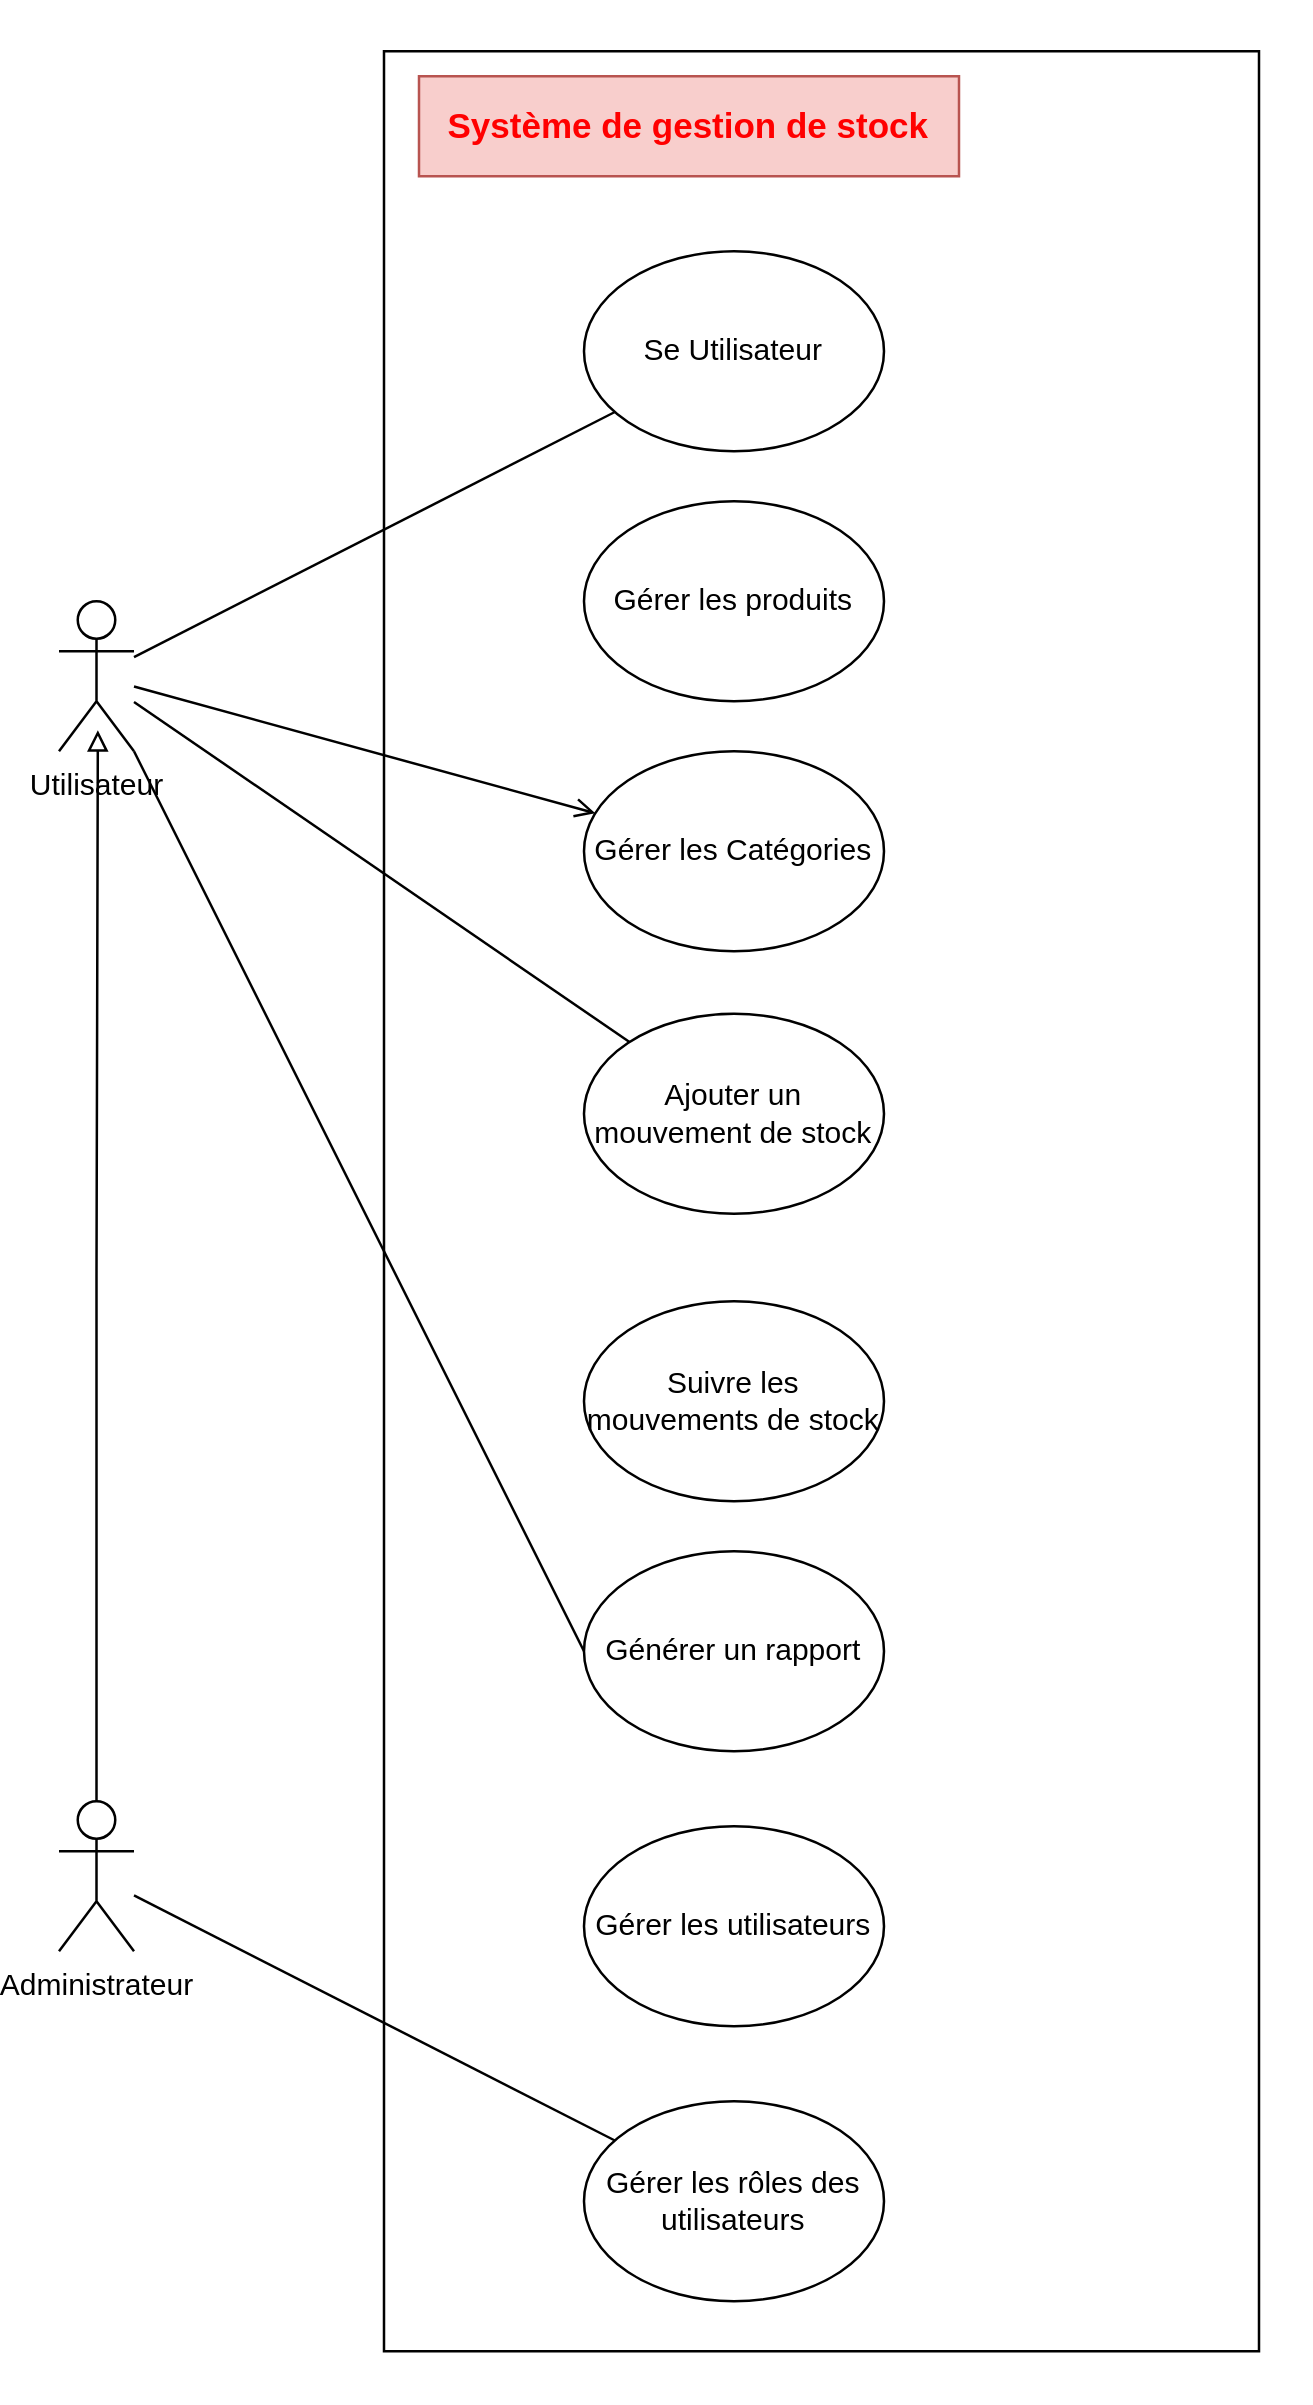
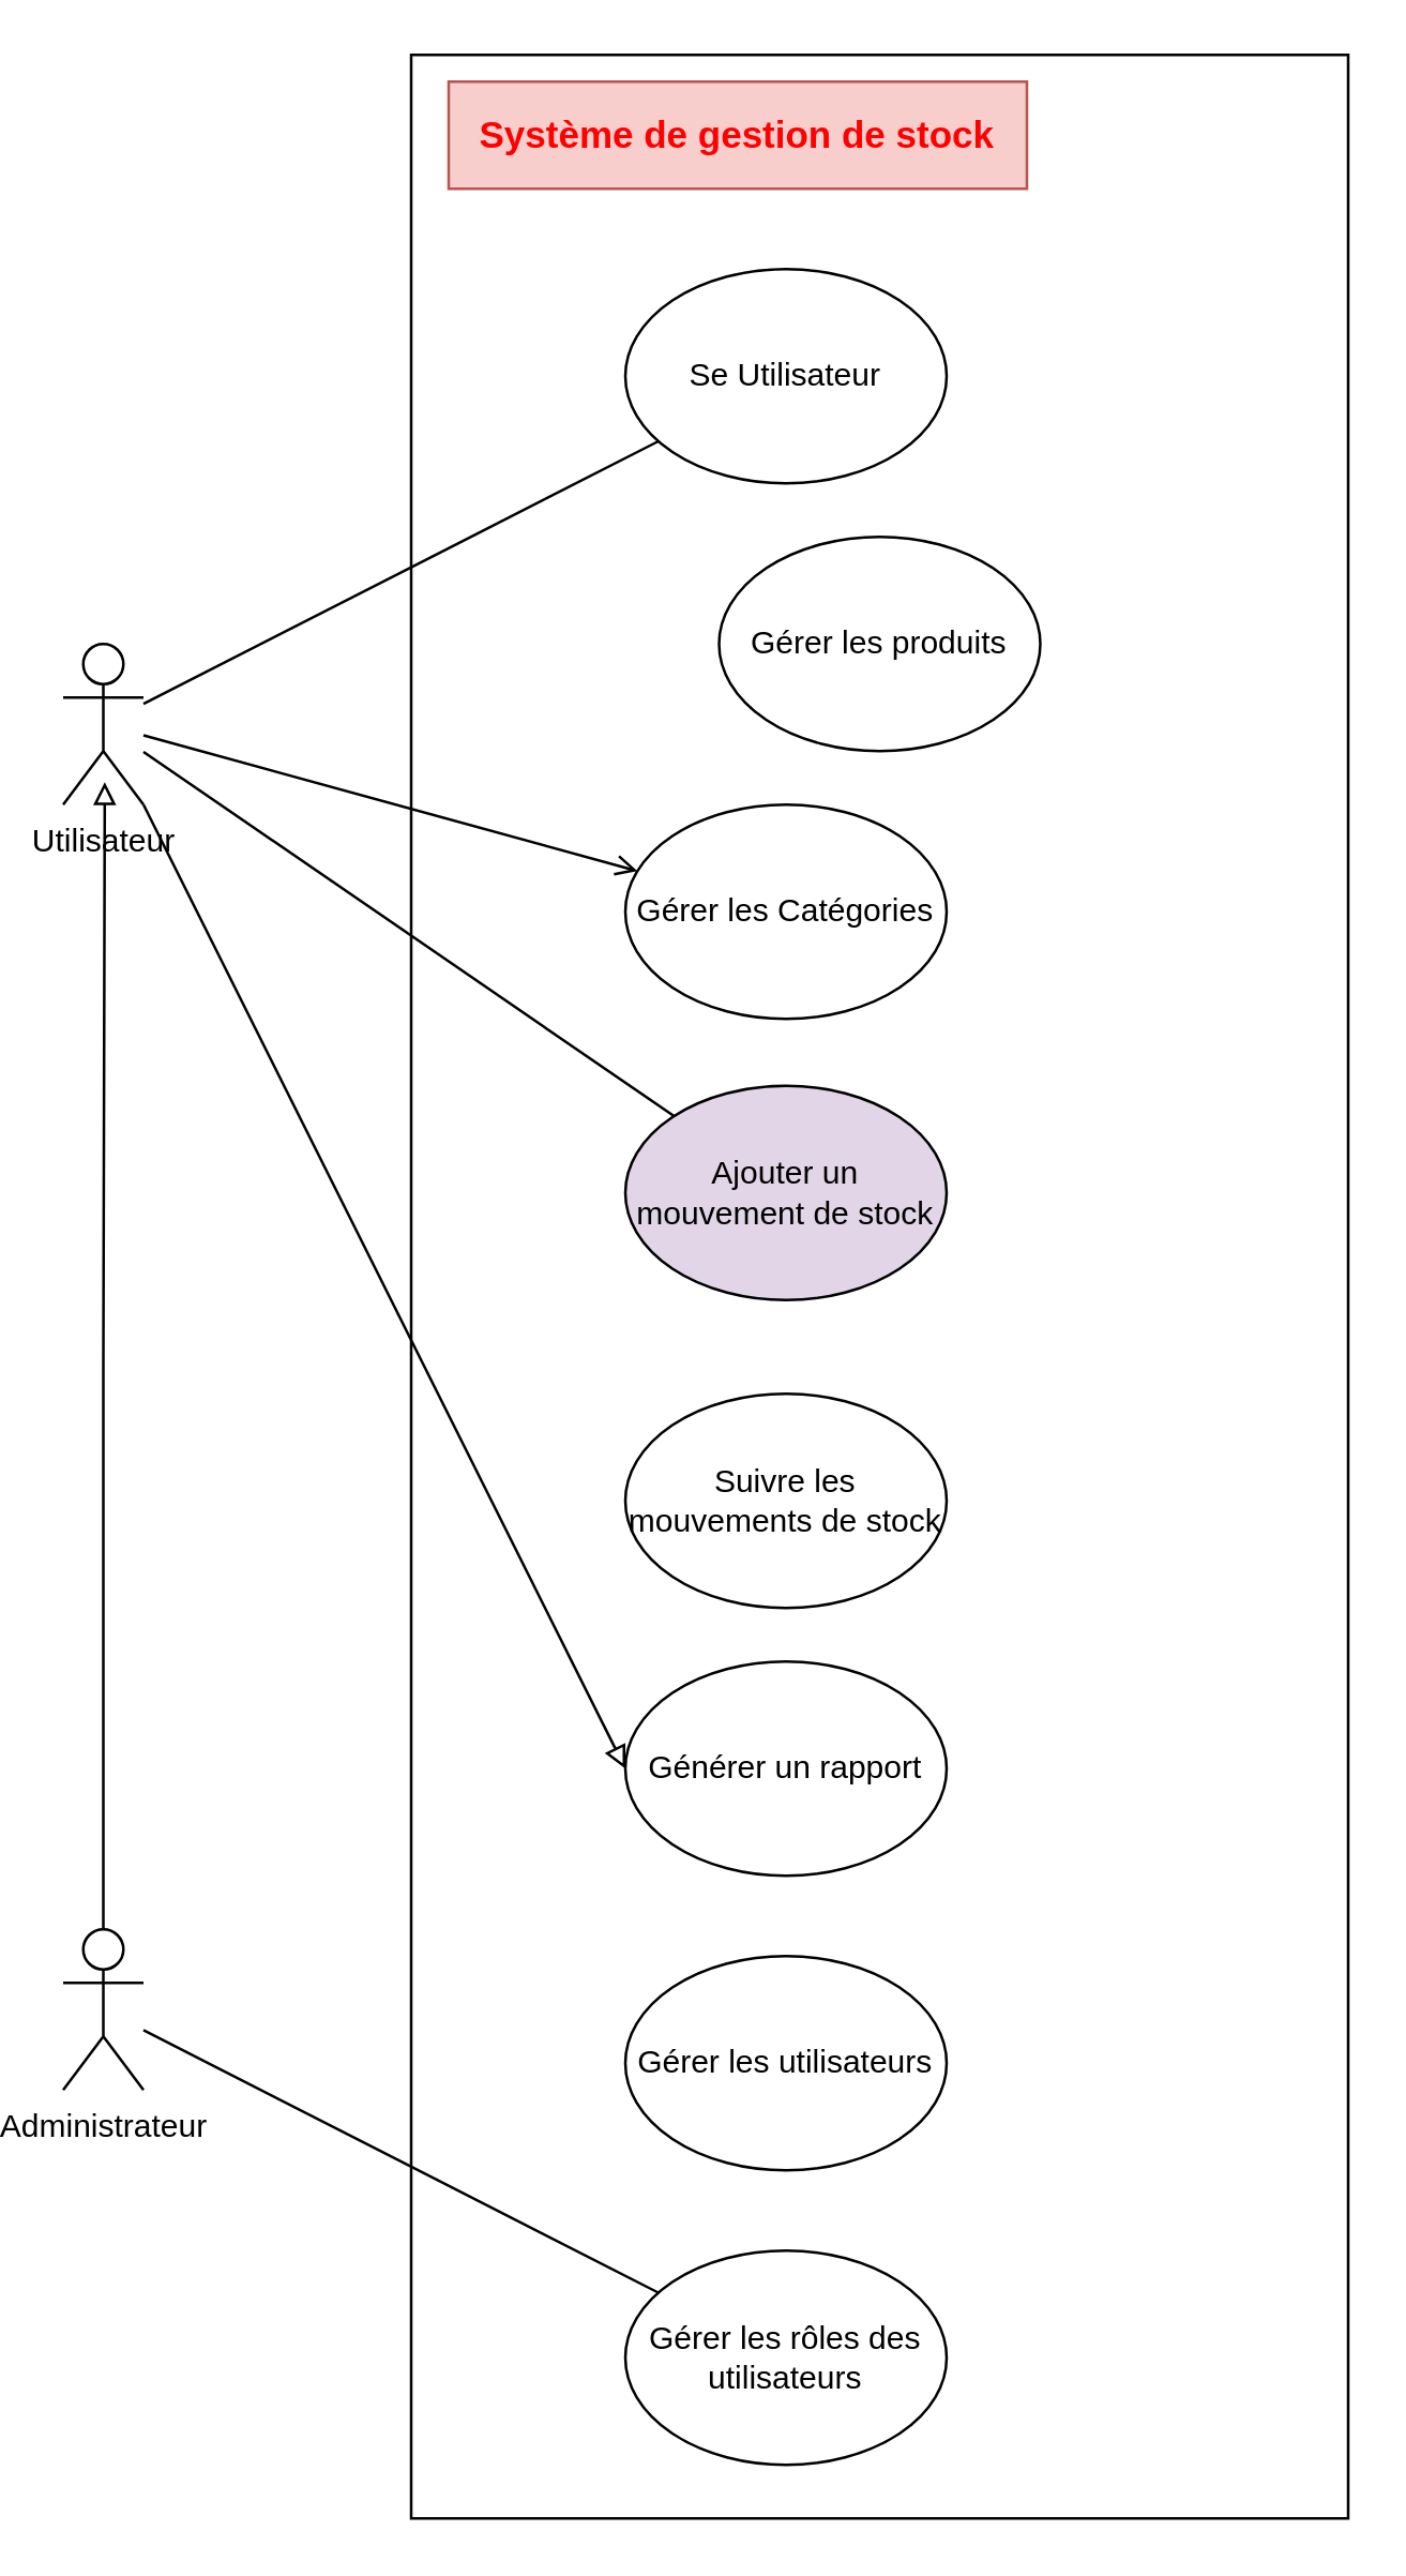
  <mxCell id="0" />
  <mxCell id="1" parent="0" />
  <mxCell id="2" value="" style="rounded=0;whiteSpace=wrap;html=1;" vertex="1" parent="1"><mxGeometry x="150" y="20" width="350" height="920" as="geometry" /></mxCell>
  <mxCell id="3" value="&lt;font style=&quot;color: rgb(255, 0, 0); font-size: 14px;&quot;&gt;&lt;b style=&quot;&quot;&gt;Système de gestion de stock&lt;/b&gt;&lt;/font&gt;" style="text;html=1;align=center;verticalAlign=middle;whiteSpace=wrap;rounded=0;fillColor=#f8cecc;strokeColor=#b85450;" vertex="1" parent="1"><mxGeometry x="164" y="30" width="216" height="40" as="geometry" /></mxCell>
  <mxCell id="4" style="rounded=0;orthogonalLoop=1;jettySize=auto;html=1;endArrow=none;endFill=0;" edge="1" parent="1" source="8" target="9"><mxGeometry relative="1" as="geometry" /></mxCell>
  <mxCell id="5" style="rounded=0;orthogonalLoop=1;jettySize=auto;html=1;endArrow=open;endFill=0;" edge="1" parent="1" source="8" target="11"><mxGeometry relative="1" as="geometry" /></mxCell>
  <mxCell id="6" style="rounded=0;orthogonalLoop=1;jettySize=auto;html=1;endArrow=none;endFill=0;" edge="1" parent="1" source="8" target="18"><mxGeometry relative="1" as="geometry" /></mxCell>
- <mxCell id="7" style="rounded=0;orthogonalLoop=1;jettySize=auto;html=1;entryX=0;entryY=0.5;entryDx=0;entryDy=0;endArrow=none;endFill=0;" edge="1" parent="1" source="8" target="19"><mxGeometry relative="1" as="geometry" /></mxCell>
+ <mxCell id="7" style="rounded=0;orthogonalLoop=1;jettySize=auto;html=1;entryX=0;entryY=0.5;entryDx=0;entryDy=0;endArrow=block;endFill=0;" edge="1" parent="1" source="8" target="19"><mxGeometry relative="1" as="geometry" /></mxCell>
  <mxCell id="8" value="Utilisateur" style="shape=umlActor;verticalLabelPosition=bottom;verticalAlign=top;html=1;" vertex="1" parent="1"><mxGeometry x="20" y="240" width="30" height="60" as="geometry" /></mxCell>
  <mxCell id="9" value="Se Utilisateur" style="ellipse;whiteSpace=wrap;html=1;" vertex="1" parent="1"><mxGeometry x="230" y="100" width="120" height="80" as="geometry" /></mxCell>
- <mxCell id="10" value="Gérer les produits" style="ellipse;whiteSpace=wrap;html=1;" vertex="1" parent="1"><mxGeometry x="230" y="200" width="120" height="80" as="geometry" /></mxCell>
+ <mxCell id="10" value="Gérer les produits" style="ellipse;whiteSpace=wrap;html=1;" vertex="1" parent="1"><mxGeometry x="265" y="200" width="120" height="80" as="geometry" /></mxCell>
  <mxCell id="11" value="Gérer les Catégories" style="ellipse;whiteSpace=wrap;html=1;" vertex="1" parent="1"><mxGeometry x="230" y="300" width="120" height="80" as="geometry" /></mxCell>
  <mxCell id="12" value="Gérer les utilisateurs" style="ellipse;whiteSpace=wrap;html=1;" vertex="1" parent="1"><mxGeometry x="230" y="730" width="120" height="80" as="geometry" /></mxCell>
  <mxCell id="13" style="rounded=0;orthogonalLoop=1;jettySize=auto;html=1;endArrow=none;endFill=0;" edge="1" parent="1" source="14" target="17"><mxGeometry relative="1" as="geometry" /></mxCell>
  <mxCell id="14" value="Administrateur" style="shape=umlActor;verticalLabelPosition=bottom;verticalAlign=top;html=1;" vertex="1" parent="1"><mxGeometry x="20" y="720" width="30" height="60" as="geometry" /></mxCell>
  <mxCell id="15" style="edgeStyle=orthogonalEdgeStyle;rounded=0;orthogonalLoop=1;jettySize=auto;html=1;entryX=0.518;entryY=0.86;entryDx=0;entryDy=0;entryPerimeter=0;endArrow=block;endFill=0;" edge="1" parent="1" source="14" target="8"><mxGeometry relative="1" as="geometry" /></mxCell>
  <mxCell id="16" value="Suivre les mouvements de stock" style="ellipse;whiteSpace=wrap;html=1;" vertex="1" parent="1"><mxGeometry x="230" y="520" width="120" height="80" as="geometry" /></mxCell>
  <mxCell id="17" value="Gérer les rôles des utilisateurs" style="ellipse;whiteSpace=wrap;html=1;" vertex="1" parent="1"><mxGeometry x="230" y="840" width="120" height="80" as="geometry" /></mxCell>
- <mxCell id="18" value="Ajouter un mouvement de stock" style="ellipse;whiteSpace=wrap;html=1;" vertex="1" parent="1"><mxGeometry x="230" y="405" width="120" height="80" as="geometry" /></mxCell>
+ <mxCell id="18" value="Ajouter un mouvement de stock" style="ellipse;whiteSpace=wrap;html=1;fillColor=#e1d5e7;" vertex="1" parent="1"><mxGeometry x="230" y="405" width="120" height="80" as="geometry" /></mxCell>
  <mxCell id="19" value="Générer un rapport" style="ellipse;whiteSpace=wrap;html=1;" vertex="1" parent="1"><mxGeometry x="230" y="620" width="120" height="80" as="geometry" /></mxCell>
